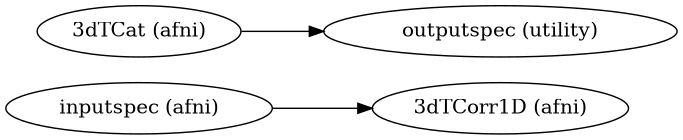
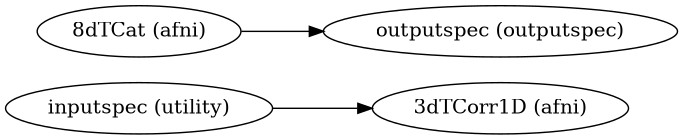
  strict digraph {
    rankdir=LR
-   "inputspec (utility)" [label="inputspec (afni)"]
+   "inputspec (utility)"
    "3dTCorr1D (afni)"
-   "3dTCat (afni)"
-   "outputspec (utility)"
+   "3dTCat (afni)" [label="8dTCat (afni)"]
+   "outputspec (utility)" [label="outputspec (outputspec)"]
    "inputspec (utility)" -> "3dTCorr1D (afni)"
    "3dTCat (afni)" -> "outputspec (utility)"
  }
